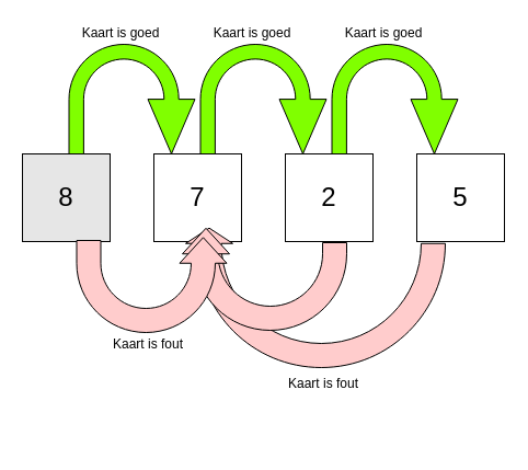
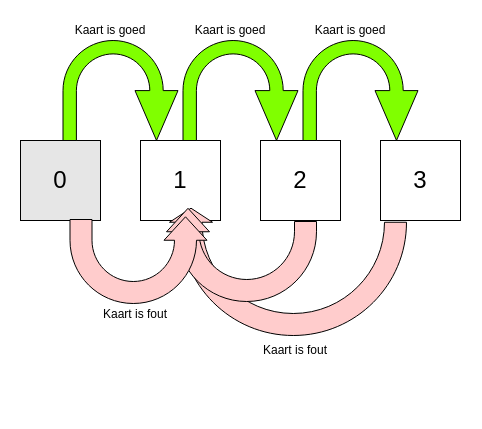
  <mxCell id="0" />
  <mxCell id="1" parent="0" />
- <mxCell id="2" value="&lt;font style=&quot;font-size: 24px&quot;&gt;8&lt;/font&gt;" style="whiteSpace=wrap;html=1;aspect=fixed;fillColor=#E6E6E6;" vertex="1" parent="1"><mxGeometry x="20" y="140" width="80" height="80" as="geometry" /></mxCell>
- <mxCell id="3" value="&lt;font style=&quot;font-size: 24px&quot;&gt;7&lt;/font&gt;" style="whiteSpace=wrap;html=1;aspect=fixed;" vertex="1" parent="1"><mxGeometry x="140" y="140" width="80" height="80" as="geometry" /></mxCell>
+ <mxCell id="2" value="&lt;font style=&quot;font-size: 24px&quot;&gt;0&lt;/font&gt;" style="whiteSpace=wrap;html=1;aspect=fixed;fillColor=#E6E6E6;" vertex="1" parent="1"><mxGeometry x="20" y="140" width="80" height="80" as="geometry" /></mxCell>
+ <mxCell id="3" value="&lt;font style=&quot;font-size: 24px&quot;&gt;1&lt;/font&gt;" style="whiteSpace=wrap;html=1;aspect=fixed;" vertex="1" parent="1"><mxGeometry x="140" y="140" width="80" height="80" as="geometry" /></mxCell>
  <mxCell id="4" value="&lt;font style=&quot;font-size: 24px&quot;&gt;2&lt;/font&gt;" style="whiteSpace=wrap;html=1;aspect=fixed;" vertex="1" parent="1"><mxGeometry x="260" y="140" width="80" height="80" as="geometry" /></mxCell>
- <mxCell id="5" value="&lt;font style=&quot;font-size: 24px&quot;&gt;5&lt;/font&gt;" style="whiteSpace=wrap;html=1;aspect=fixed;" vertex="1" parent="1"><mxGeometry x="380" y="140" width="80" height="80" as="geometry" /></mxCell>
+ <mxCell id="5" value="&lt;font style=&quot;font-size: 24px&quot;&gt;3&lt;/font&gt;" style="whiteSpace=wrap;html=1;aspect=fixed;" vertex="1" parent="1"><mxGeometry x="380" y="140" width="80" height="80" as="geometry" /></mxCell>
  <mxCell id="6" value="Kaart is goed" style="text;html=1;strokeColor=none;fillColor=none;align=center;verticalAlign=middle;whiteSpace=wrap;rounded=0;" vertex="1" parent="1"><mxGeometry x="160" y="20" width="140" height="20" as="geometry" /></mxCell>
  <mxCell id="7" value="Kaart is goed" style="text;html=1;strokeColor=none;fillColor=none;align=center;verticalAlign=middle;whiteSpace=wrap;rounded=0;" vertex="1" parent="1"><mxGeometry x="280" y="20" width="140" height="20" as="geometry" /></mxCell>
  <mxCell id="8" value="Kaart is fout" style="text;html=1;strokeColor=none;fillColor=none;align=center;verticalAlign=middle;whiteSpace=wrap;rounded=0;" vertex="1" parent="1"><mxGeometry x="220" y="340" width="150" height="20" as="geometry" /></mxCell>
  <mxCell id="9" value="" style="html=1;shadow=0;dashed=0;align=center;verticalAlign=middle;shape=mxgraph.arrows2.uTurnArrow;dy=6.7;arrowHead=43;dx2=49.85;rotation=90;fillColor=#80FF00;" vertex="1" parent="1"><mxGeometry x="190" y="32.5" width="100" height="115" as="geometry" /></mxCell>
  <mxCell id="10" value="" style="html=1;shadow=0;dashed=0;align=center;verticalAlign=middle;shape=mxgraph.arrows2.uTurnArrow;dy=6.7;arrowHead=43;dx2=49.85;rotation=90;fillColor=#80FF00;" vertex="1" parent="1"><mxGeometry x="310" y="32.5" width="100" height="115" as="geometry" /></mxCell>
  <mxCell id="11" value="" style="html=1;shadow=0;dashed=0;align=center;verticalAlign=middle;shape=mxgraph.arrows2.uTurnArrow;dy=11;arrowHead=43;dx2=14.05;strokeColor=#000000;fillColor=#FFCCCC;rotation=-90;" vertex="1" parent="1"><mxGeometry x="241" y="170" width="93" height="237" as="geometry" /></mxCell>
  <mxCell id="12" value="" style="html=1;shadow=0;dashed=0;align=center;verticalAlign=middle;shape=mxgraph.arrows2.uTurnArrow;dy=11;arrowHead=43;dx2=23.45;strokeColor=#000000;fillColor=#FFCCCC;rotation=-90;" vertex="1" parent="1"><mxGeometry x="201" y="186" width="80" height="150" as="geometry" /></mxCell>
  <mxCell id="13" value="" style="html=1;shadow=0;dashed=0;align=center;verticalAlign=middle;shape=mxgraph.arrows2.uTurnArrow;dy=6.7;arrowHead=43;dx2=49.85;rotation=90;fillColor=#80FF00;" vertex="1" parent="1"><mxGeometry x="70" y="32.5" width="100" height="115" as="geometry" /></mxCell>
  <mxCell id="14" value="Kaart is goed" style="text;html=1;strokeColor=none;fillColor=none;align=center;verticalAlign=middle;whiteSpace=wrap;rounded=0;" vertex="1" parent="1"><mxGeometry x="40" y="20" width="140" height="20" as="geometry" /></mxCell>
  <mxCell id="15" value="" style="html=1;shadow=0;dashed=0;align=center;verticalAlign=middle;shape=mxgraph.arrows2.uTurnArrow;dy=11;arrowHead=43;dx2=23.45;strokeColor=#000000;fillColor=#FFCCCC;rotation=-90;direction=west;flipH=1;" vertex="1" parent="1"><mxGeometry x="96" y="192.5" width="84" height="137" as="geometry" /></mxCell>
  <mxCell id="16" value="Kaart is fout" style="text;html=1;strokeColor=none;fillColor=none;align=center;verticalAlign=middle;whiteSpace=wrap;rounded=0;" vertex="1" parent="1"><mxGeometry x="60" y="304" width="150" height="20" as="geometry" /></mxCell>
